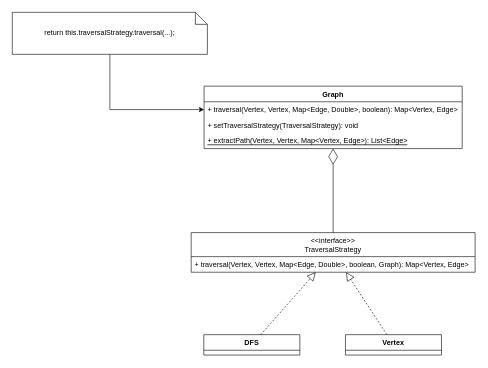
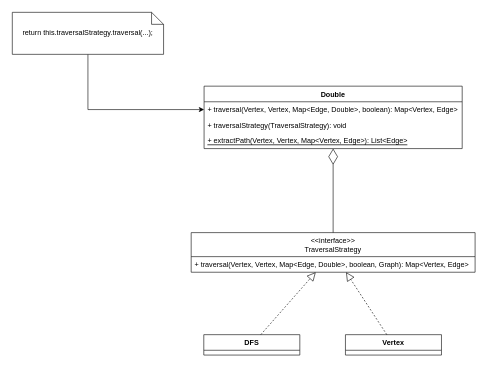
  <mxCell id="0" />
  <mxCell id="1" parent="0" />
  <mxCell id="2" value="&lt;&lt;interface&gt;&gt; &#10;TraversalStrategy" style="swimlane;fontStyle=0;align=center;verticalAlign=top;childLayout=stackLayout;horizontal=1;startSize=40;horizontalStack=0;resizeParent=1;resizeParentMax=0;resizeLast=0;collapsible=1;marginBottom=0;" parent="1" vertex="1"><mxGeometry x="318" y="387" width="473" height="66" as="geometry" /></mxCell>
  <mxCell id="3" value="+ traversal(Vertex, Vertex, Map&lt;Edge, Double&gt;, boolean, Graph): Map&lt;Vertex, Edge&gt;" style="text;strokeColor=none;fillColor=none;align=left;verticalAlign=top;spacingLeft=4;spacingRight=4;overflow=hidden;rotatable=0;points=[[0,0.5],[1,0.5]];portConstraint=eastwest;" parent="2" vertex="1"><mxGeometry y="40" width="473" height="26" as="geometry" /></mxCell>
  <mxCell id="4" value="DFS" style="swimlane;fontStyle=1;align=center;verticalAlign=top;childLayout=stackLayout;horizontal=1;startSize=26;horizontalStack=0;resizeParent=1;resizeParentMax=0;resizeLast=0;collapsible=1;marginBottom=0;" parent="1" vertex="1"><mxGeometry x="339" y="557" width="160" height="34" as="geometry" /></mxCell>
  <mxCell id="5" value="" style="endArrow=diamondThin;endFill=0;endSize=24;html=1;rounded=0;" parent="1" source="2" target="9" edge="1"><mxGeometry width="160" relative="1" as="geometry"><mxPoint x="903.5" y="399" as="sourcePoint" /><mxPoint x="603.5" y="194.125" as="targetPoint" /></mxGeometry></mxCell>
  <mxCell id="6" value="" style="endArrow=block;dashed=1;endFill=0;endSize=12;html=1;rounded=0;" parent="1" source="4" target="2" edge="1"><mxGeometry width="160" relative="1" as="geometry"><mxPoint x="931" y="399" as="sourcePoint" /><mxPoint x="1091" y="399" as="targetPoint" /></mxGeometry></mxCell>
  <mxCell id="7" value="Vertex" style="swimlane;fontStyle=1;align=center;verticalAlign=top;childLayout=stackLayout;horizontal=1;startSize=26;horizontalStack=0;resizeParent=1;resizeParentMax=0;resizeLast=0;collapsible=1;marginBottom=0;" parent="1" vertex="1"><mxGeometry x="575" y="557" width="160" height="34" as="geometry" /></mxCell>
  <mxCell id="8" value="" style="endArrow=block;dashed=1;endFill=0;endSize=12;html=1;rounded=0;" parent="1" source="7" target="2" edge="1"><mxGeometry width="160" relative="1" as="geometry"><mxPoint x="823.364" y="399" as="sourcePoint" /><mxPoint x="958.636" y="213" as="targetPoint" /></mxGeometry></mxCell>
- <mxCell id="9" value="Graph" style="swimlane;fontStyle=1;align=center;verticalAlign=top;childLayout=stackLayout;horizontal=1;startSize=26;horizontalStack=0;resizeParent=1;resizeParentMax=0;resizeLast=0;collapsible=1;marginBottom=0;" parent="1" vertex="1"><mxGeometry x="339.5" y="143" width="430" height="104" as="geometry" /></mxCell>
+ <mxCell id="9" value="Double" style="swimlane;fontStyle=1;align=center;verticalAlign=top;childLayout=stackLayout;horizontal=1;startSize=26;horizontalStack=0;resizeParent=1;resizeParentMax=0;resizeLast=0;collapsible=1;marginBottom=0;" parent="1" vertex="1"><mxGeometry x="339.5" y="143" width="430" height="104" as="geometry" /></mxCell>
  <mxCell id="10" value="+ traversal(Vertex, Vertex, Map&lt;Edge, Double&gt;, boolean): Map&lt;Vertex, Edge&gt;" style="text;strokeColor=none;fillColor=none;align=left;verticalAlign=top;spacingLeft=4;spacingRight=4;overflow=hidden;rotatable=0;points=[[0,0.5],[1,0.5]];portConstraint=eastwest;" parent="9" vertex="1"><mxGeometry y="26" width="430" height="26" as="geometry" /></mxCell>
- <mxCell id="11" value="+ setTraversalStrategy(TraversalStrategy): void" style="text;strokeColor=none;fillColor=none;align=left;verticalAlign=top;spacingLeft=4;spacingRight=4;overflow=hidden;rotatable=0;points=[[0,0.5],[1,0.5]];portConstraint=eastwest;" parent="9" vertex="1"><mxGeometry y="52" width="430" height="26" as="geometry" /></mxCell>
+ <mxCell id="11" value="+ traversalStrategy(TraversalStrategy): void" style="text;strokeColor=none;fillColor=none;align=left;verticalAlign=top;spacingLeft=4;spacingRight=4;overflow=hidden;rotatable=0;points=[[0,0.5],[1,0.5]];portConstraint=eastwest;" parent="9" vertex="1"><mxGeometry y="52" width="430" height="26" as="geometry" /></mxCell>
  <mxCell id="12" value="+ extractPath(Vertex, Vertex, Map&lt;Vertex, Edge&gt;): List&lt;Edge&gt;" style="text;strokeColor=none;fillColor=none;align=left;verticalAlign=top;spacingLeft=4;spacingRight=4;overflow=hidden;rotatable=0;points=[[0,0.5],[1,0.5]];portConstraint=eastwest;fontStyle=4" parent="9" vertex="1"><mxGeometry y="78" width="430" height="26" as="geometry" /></mxCell>
  <mxCell id="13" style="edgeStyle=orthogonalEdgeStyle;rounded=0;orthogonalLoop=1;jettySize=auto;html=1;" parent="1" source="14" target="10" edge="1"><mxGeometry relative="1" as="geometry" /></mxCell>
- <mxCell id="14" value="return this.traversalStrategy.traversal(...);" style="shape=note;size=20;whiteSpace=wrap;html=1;" parent="1" vertex="1"><mxGeometry x="20" y="20" width="325" height="70" as="geometry" /></mxCell>
+ <mxCell id="14" value="return this.traversalStrategy.traversal(...);" style="shape=note;size=20;whiteSpace=wrap;html=1;" parent="1" vertex="1"><mxGeometry x="20" y="20" width="252" height="70" as="geometry" /></mxCell>
